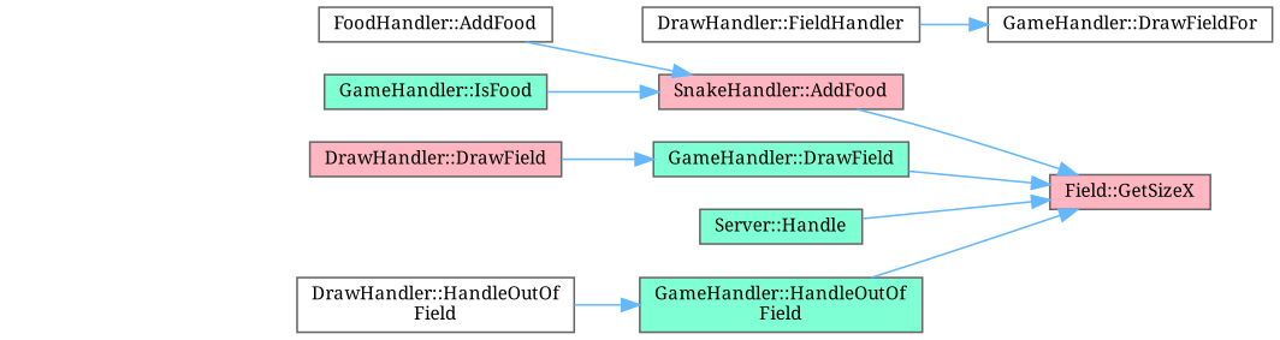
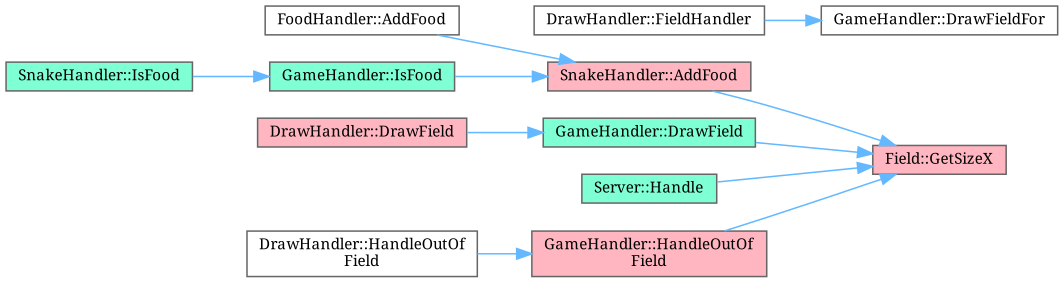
  digraph {
    fontname="Noto Serif"
    rankdir=RL
    node [color=grey40 fillcolor=lightpink fontname="Noto Serif" fontsize=10 shape=box style=filled]
    edge [color=steelblue1 dir=back fontname="Noto Serif" fontsize=10 labelfontname=Helvetica labelfontsize=10 style=solid]
    n1 [color=gray40 fontcolor=black height=0.2 label="Field::GetSizeX" width=0.4]
    n2 [height=0.2 label="SnakeHandler::AddFood" width=0.4]
    n3 [fillcolor=aquamarine height=0.2 label="GameHandler::DrawField" width=0.4]
    n4 [fillcolor=aquamarine height=0.2 label="Server::Handle" width=0.4]
-   n5 [fillcolor=aquamarine height=0.2 label="GameHandler::HandleOutOf\lField" width=0.4]
+   n5 [height=0.2 label="GameHandler::HandleOutOf\lField" width=0.4]
    n6 [fillcolor=white height=0.2 label="FoodHandler::AddFood" width=0.4]
    n7 [fillcolor=aquamarine height=0.2 label="GameHandler::IsFood" width=0.4]
    n8 [height=0.2 label="DrawHandler::DrawField" width=0.4]
    n9 [fillcolor=white height=0.2 label="GameHandler::DrawFieldFor" width=0.4]
    n10 [fillcolor=white height=0.2 label="DrawHandler::FieldHandler" width=0.4]
    n11 [fillcolor=white height=0.2 label="DrawHandler::HandleOutOf\lField" width=0.4]
+   n12 [fillcolor=aquamarine height=0.2 label="SnakeHandler::IsFood" width=0.4]
    n1 -> n2
    n1 -> n3
    n1 -> n4
    n1 -> n5
    n2 -> n6
    n2 -> n7
    n3 -> n8
    n5 -> n11
+   n7 -> n12
    n9 -> n10
  }
